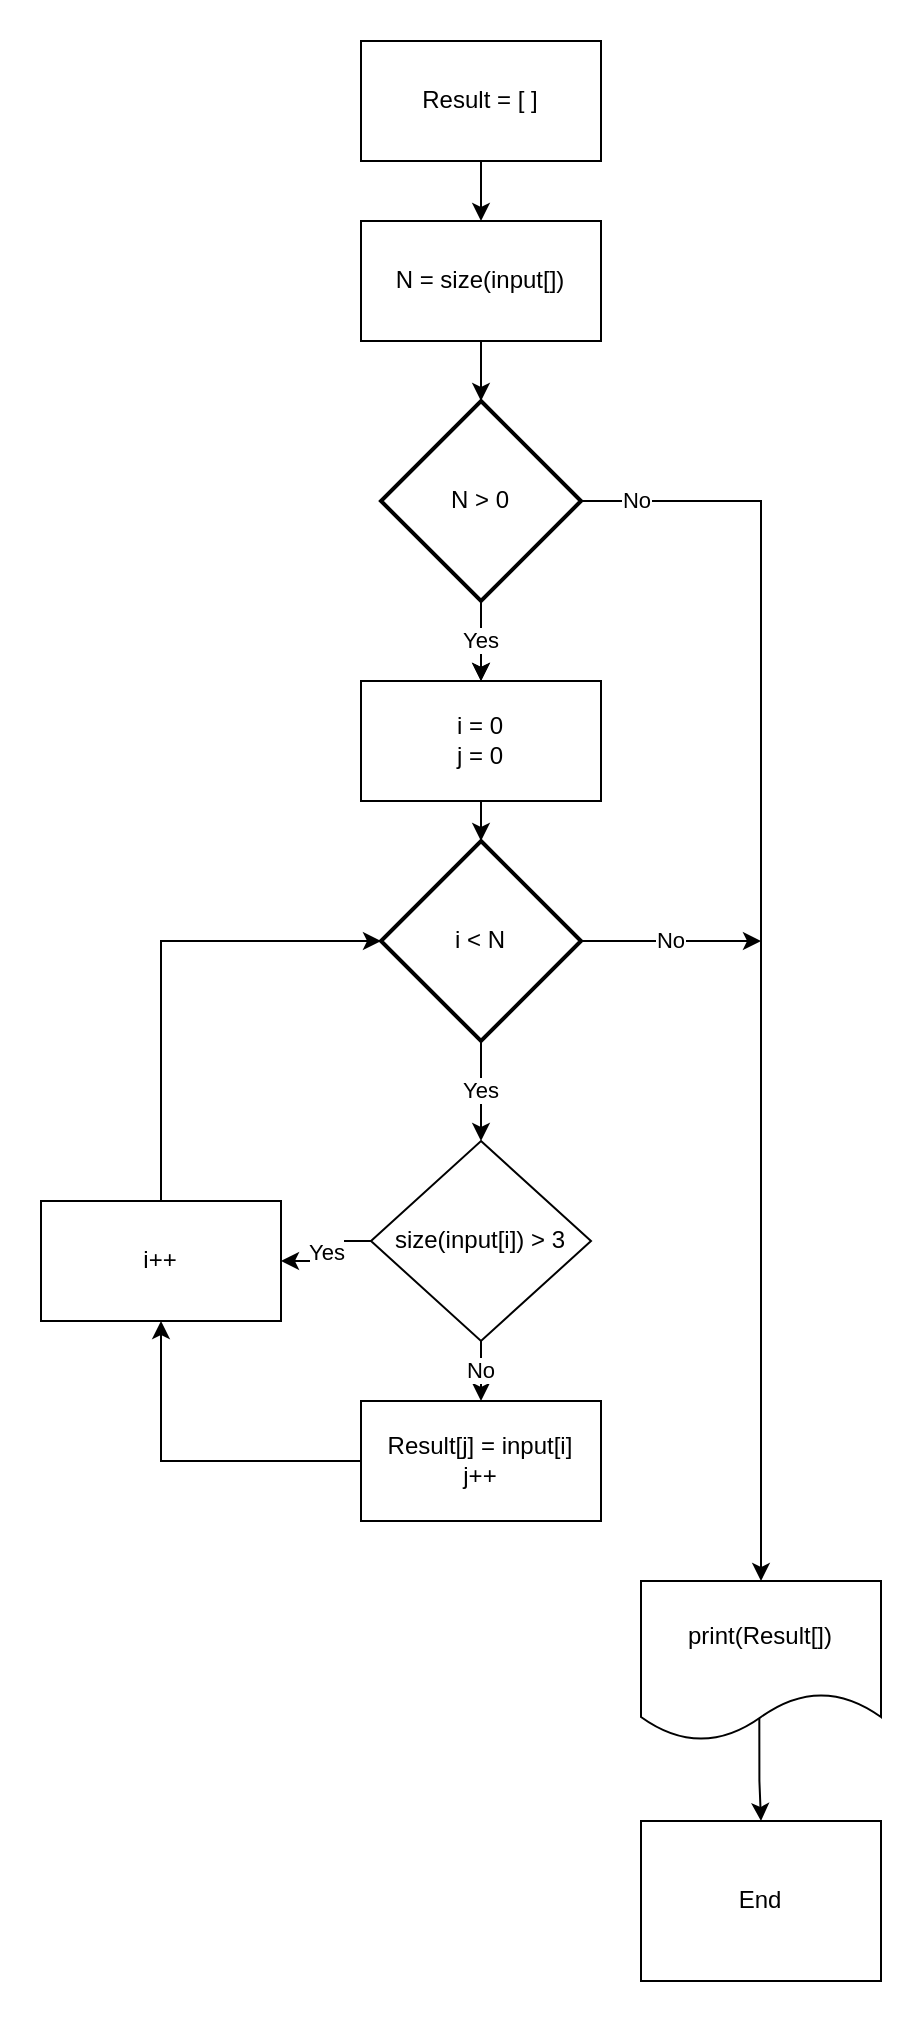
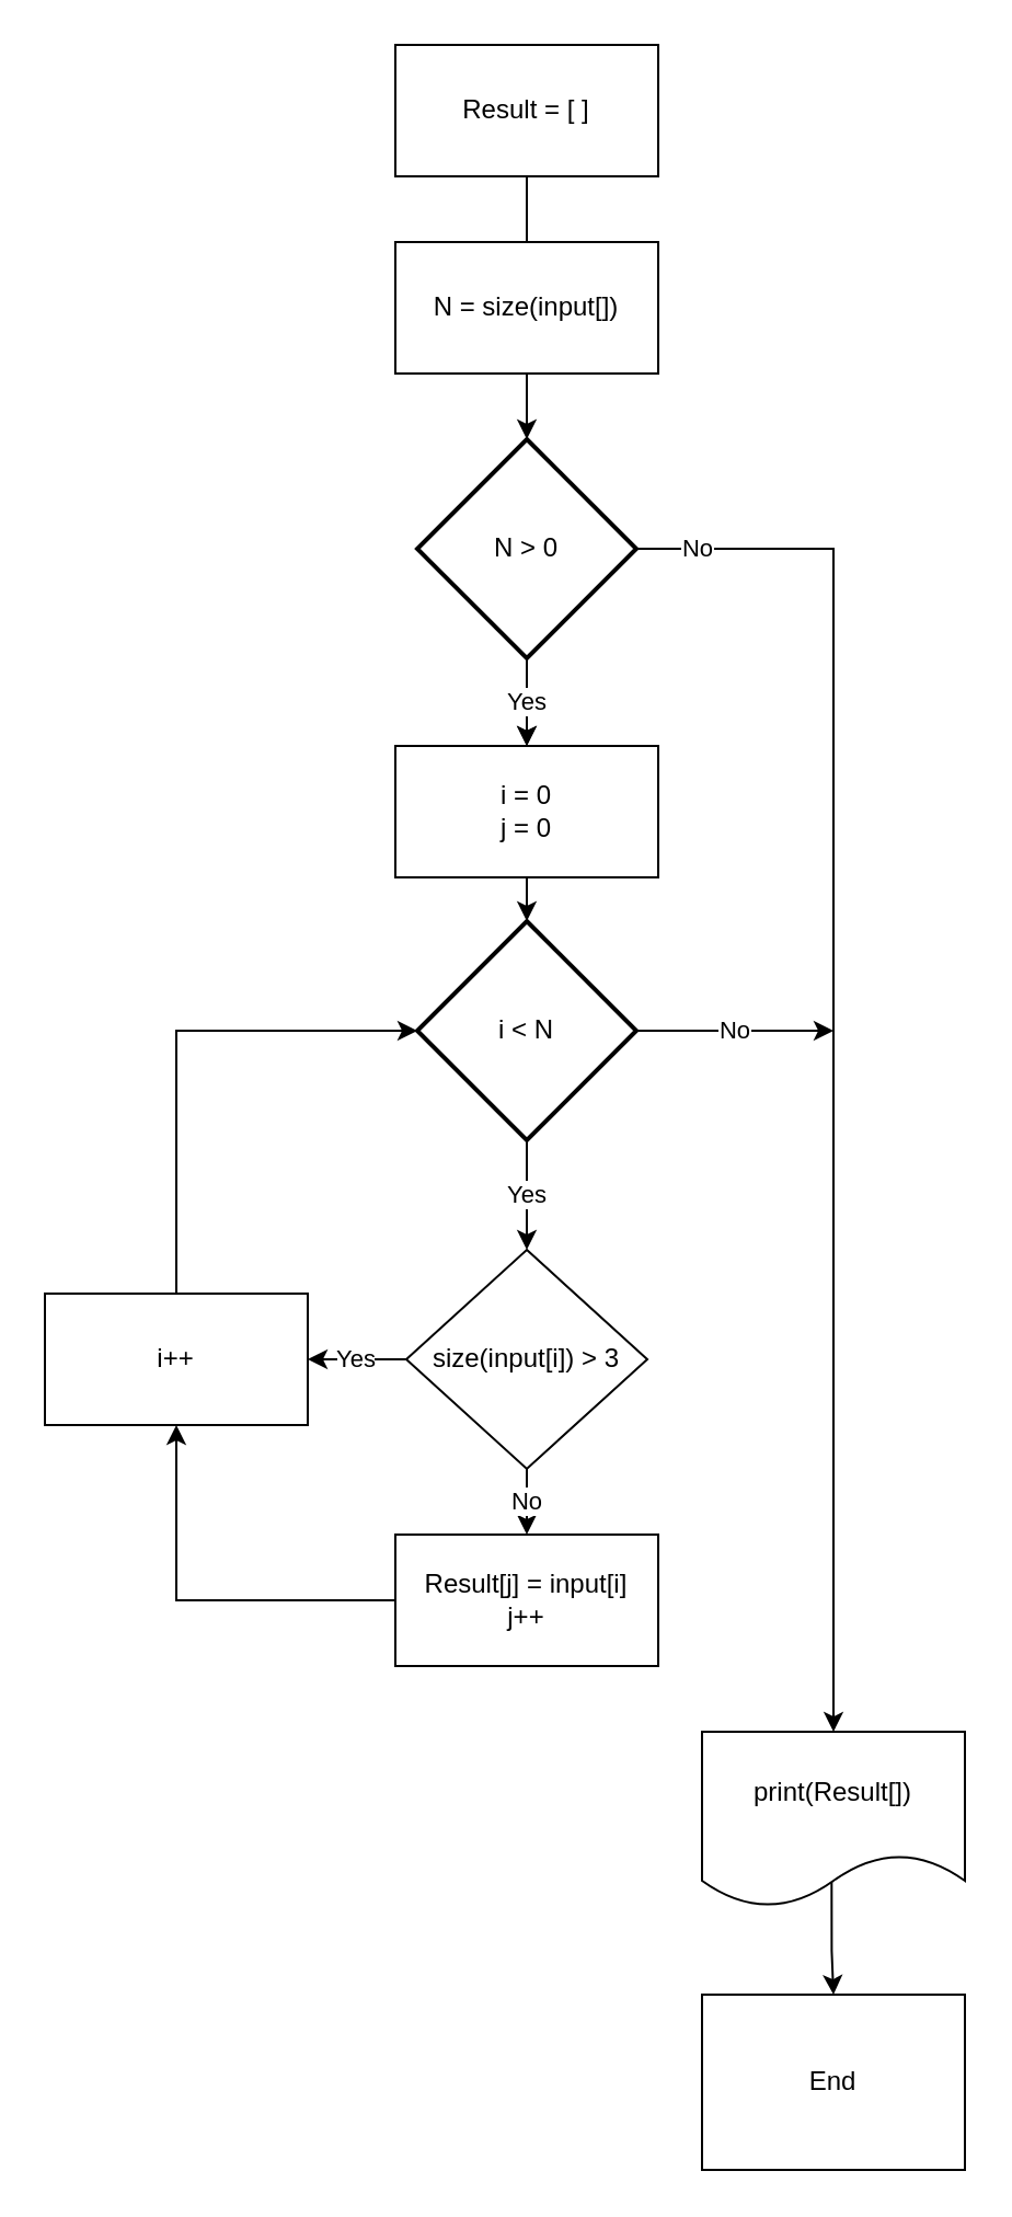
  <mxCell id="0" />
  <mxCell id="1" parent="0" />
- <mxCell id="2" value="" style="edgeStyle=orthogonalEdgeStyle;rounded=0;orthogonalLoop=1;jettySize=auto;html=1;" edge="1" parent="1" source="3" target="5"><mxGeometry relative="1" as="geometry" /></mxCell>
+ <mxCell id="2" value="" style="edgeStyle=orthogonalEdgeStyle;rounded=0;orthogonalLoop=1;jettySize=auto;html=1;endArrow=none;" edge="1" parent="1" source="3" target="5"><mxGeometry relative="1" as="geometry" /></mxCell>
  <mxCell id="3" value="Result = [ ]" style="rounded=0;whiteSpace=wrap;html=1;" vertex="1" parent="1"><mxGeometry x="180" y="20" width="120" height="60" as="geometry" /></mxCell>
  <mxCell id="4" value="" style="edgeStyle=orthogonalEdgeStyle;rounded=0;orthogonalLoop=1;jettySize=auto;html=1;" edge="1" parent="1" source="5" target="17"><mxGeometry relative="1" as="geometry" /></mxCell>
  <mxCell id="5" value="N = size(input[])" style="rounded=0;whiteSpace=wrap;html=1;" vertex="1" parent="1"><mxGeometry x="180" y="110" width="120" height="60" as="geometry" /></mxCell>
  <mxCell id="6" value="Yes" style="edgeStyle=orthogonalEdgeStyle;rounded=0;orthogonalLoop=1;jettySize=auto;html=1;" edge="1" parent="1" source="8" target="13"><mxGeometry relative="1" as="geometry" /></mxCell>
  <mxCell id="7" value="No" style="edgeStyle=orthogonalEdgeStyle;rounded=0;orthogonalLoop=1;jettySize=auto;html=1;" edge="1" parent="1" source="8"><mxGeometry relative="1" as="geometry"><mxPoint x="380" y="470" as="targetPoint" /></mxGeometry></mxCell>
  <mxCell id="8" value="i &amp;lt; N" style="strokeWidth=2;html=1;shape=mxgraph.flowchart.decision;whiteSpace=wrap;" vertex="1" parent="1"><mxGeometry x="190" y="420" width="100" height="100" as="geometry" /></mxCell>
  <mxCell id="9" value="" style="edgeStyle=orthogonalEdgeStyle;rounded=0;orthogonalLoop=1;jettySize=auto;html=1;" edge="1" parent="1" source="10" target="8"><mxGeometry relative="1" as="geometry" /></mxCell>
  <mxCell id="10" value="i = 0&lt;br&gt;j = 0" style="rounded=0;whiteSpace=wrap;html=1;" vertex="1" parent="1"><mxGeometry x="180" y="340" width="120" height="60" as="geometry" /></mxCell>
  <mxCell id="11" value="No" style="edgeStyle=orthogonalEdgeStyle;rounded=0;orthogonalLoop=1;jettySize=auto;html=1;" edge="1" parent="1" source="13" target="19"><mxGeometry relative="1" as="geometry" /></mxCell>
  <mxCell id="12" value="Yes" style="edgeStyle=orthogonalEdgeStyle;rounded=0;orthogonalLoop=1;jettySize=auto;html=1;" edge="1" parent="1" source="13" target="21"><mxGeometry relative="1" as="geometry" /></mxCell>
  <mxCell id="13" value="size(input[i]) &amp;gt; 3" style="rhombus;whiteSpace=wrap;html=1;" vertex="1" parent="1"><mxGeometry x="185" y="570" width="110" height="100" as="geometry" /></mxCell>
  <mxCell id="14" value="" style="edgeStyle=orthogonalEdgeStyle;rounded=0;orthogonalLoop=1;jettySize=auto;html=1;" edge="1" parent="1" source="17" target="10"><mxGeometry relative="1" as="geometry" /></mxCell>
  <mxCell id="15" value="Yes" style="edgeStyle=orthogonalEdgeStyle;rounded=0;orthogonalLoop=1;jettySize=auto;html=1;" edge="1" parent="1" source="17" target="10"><mxGeometry relative="1" as="geometry" /></mxCell>
  <mxCell id="16" value="No" style="edgeStyle=orthogonalEdgeStyle;rounded=0;orthogonalLoop=1;jettySize=auto;html=1;" edge="1" parent="1" source="17"><mxGeometry x="-0.911" relative="1" as="geometry"><mxPoint x="380" y="790" as="targetPoint" /><Array as="points"><mxPoint x="380" y="250" /></Array><mxPoint as="offset" /></mxGeometry></mxCell>
  <mxCell id="17" value="N &amp;gt; 0" style="strokeWidth=2;html=1;shape=mxgraph.flowchart.decision;whiteSpace=wrap;" vertex="1" parent="1"><mxGeometry x="190" y="200" width="100" height="100" as="geometry" /></mxCell>
  <mxCell id="18" value="" style="edgeStyle=orthogonalEdgeStyle;rounded=0;orthogonalLoop=1;jettySize=auto;html=1;entryX=0.5;entryY=1;entryDx=0;entryDy=0;" edge="1" parent="1" source="19" target="21"><mxGeometry relative="1" as="geometry"><mxPoint x="60" y="640" as="targetPoint" /></mxGeometry></mxCell>
  <mxCell id="19" value="Result[j] = input[i]&lt;br&gt;j++" style="rounded=0;whiteSpace=wrap;html=1;" vertex="1" parent="1"><mxGeometry x="180" y="700" width="120" height="60" as="geometry" /></mxCell>
  <mxCell id="20" value="" style="edgeStyle=orthogonalEdgeStyle;rounded=0;orthogonalLoop=1;jettySize=auto;html=1;entryX=0;entryY=0.5;entryDx=0;entryDy=0;entryPerimeter=0;exitX=0.5;exitY=0;exitDx=0;exitDy=0;" edge="1" parent="1" source="21" target="8"><mxGeometry relative="1" as="geometry"><mxPoint x="80" y="480" as="targetPoint" /></mxGeometry></mxCell>
- <mxCell id="21" value="i++" style="rounded=0;whiteSpace=wrap;html=1;" vertex="1" parent="1"><mxGeometry x="20" y="600" width="120" height="60" as="geometry" /></mxCell>
+ <mxCell id="21" value="i++" style="rounded=0;whiteSpace=wrap;html=1;" vertex="1" parent="1"><mxGeometry x="20" y="590" width="120" height="60" as="geometry" /></mxCell>
  <mxCell id="22" value="" style="edgeStyle=orthogonalEdgeStyle;rounded=0;orthogonalLoop=1;jettySize=auto;html=1;exitX=0.493;exitY=0.843;exitDx=0;exitDy=0;exitPerimeter=0;" edge="1" parent="1" source="23" target="24"><mxGeometry relative="1" as="geometry" /></mxCell>
  <mxCell id="23" value="print(Result[])" style="shape=document;whiteSpace=wrap;html=1;boundedLbl=1;" vertex="1" parent="1"><mxGeometry x="320" y="790" width="120" height="80" as="geometry" /></mxCell>
  <mxCell id="24" value="End" style="whiteSpace=wrap;html=1;rounded=0;" vertex="1" parent="1"><mxGeometry x="320" y="910" width="120" height="80" as="geometry" /></mxCell>
